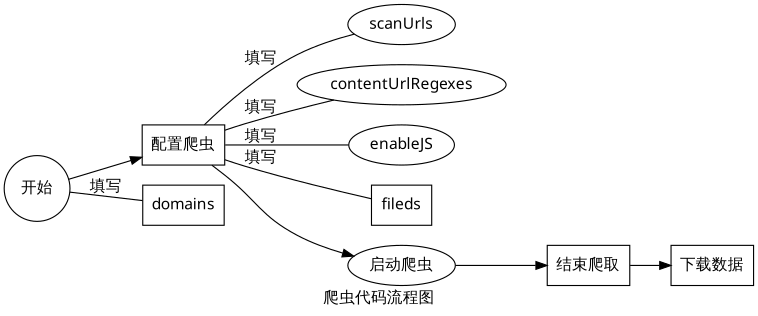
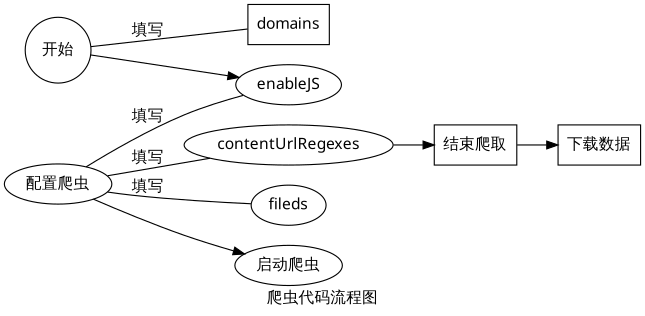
  digraph {
    fontname="Microsoft YaHei"
    label="爬虫代码流程图"
    rankdir=LR
    node [fontname="Microsoft YaHei"]
    edge [fontname="Microsoft YaHei" arrowhead=none]
    "开始" [shape=circle]
-   "配置爬虫" [shape=box]
+   "配置爬虫" [shape=ellipse]
    domains [shape=box]
-   scanUrls
    contentUrlRegexes
    enableJS
-   fileds [shape=box]
+   fileds
    "启动爬虫" [shape=ellipse]
    "结束爬取" [shape=box]
    "下载数据" [shape=box]
-   "开始" -> "配置爬虫" [arrowhead=""]
+   "开始" -> enableJS [arrowhead=""]
    "开始" -> domains [label="填写"]
-   "配置爬虫" -> scanUrls [label="填写"]
    "配置爬虫" -> contentUrlRegexes [label="填写"]
    "配置爬虫" -> enableJS [label="填写"]
    "配置爬虫" -> fileds [label="填写"]
    "配置爬虫" -> "启动爬虫" [arrowhead=""]
-   "启动爬虫" -> "结束爬取" [arrowhead=""]
+   contentUrlRegexes -> "结束爬取" [arrowhead=""]
    "结束爬取" -> "下载数据" [arrowhead=""]
  }
